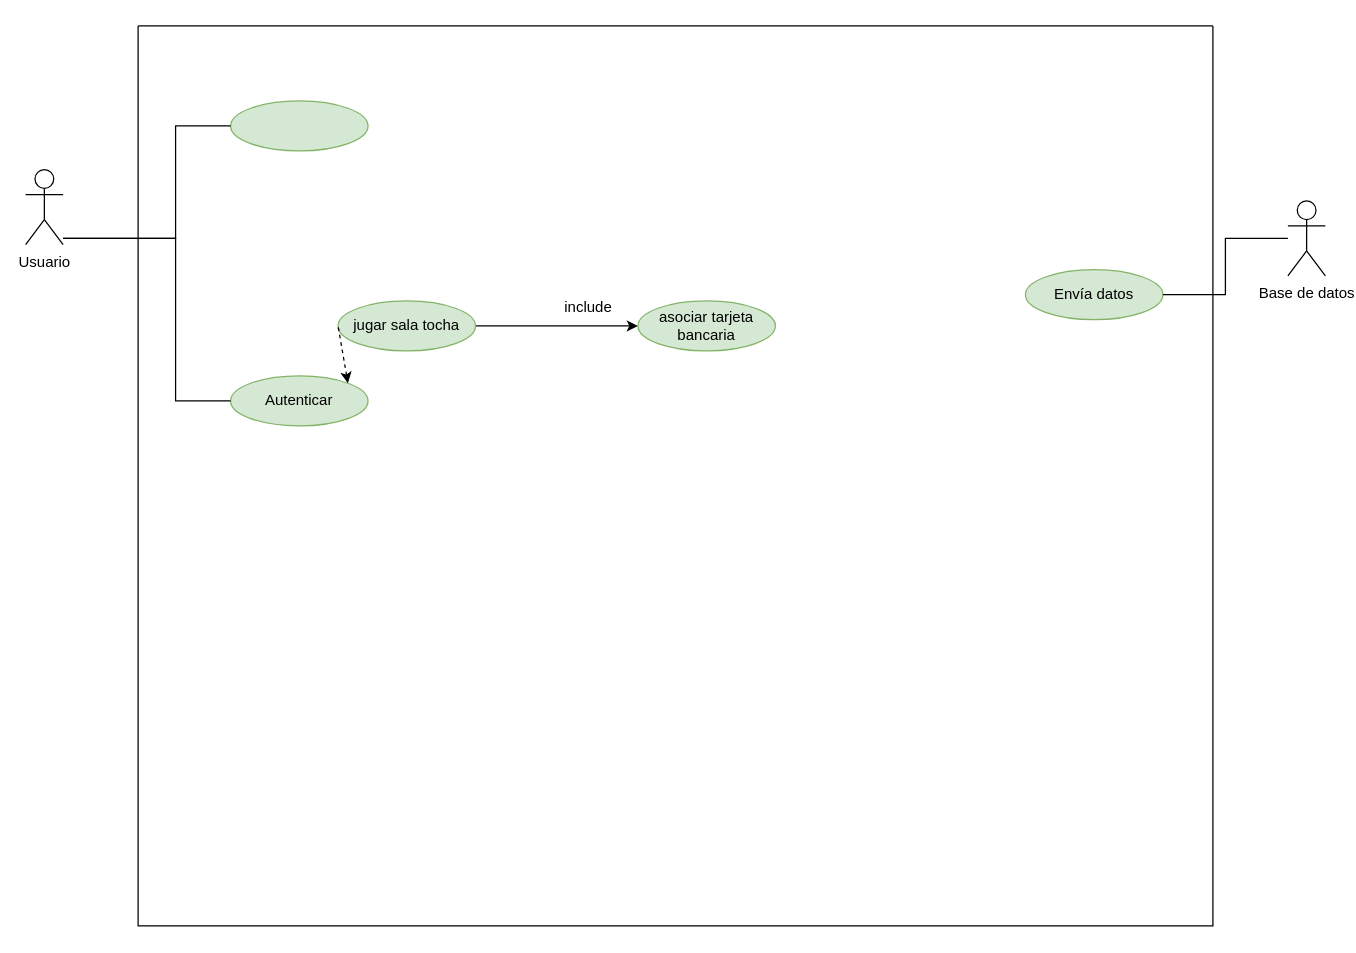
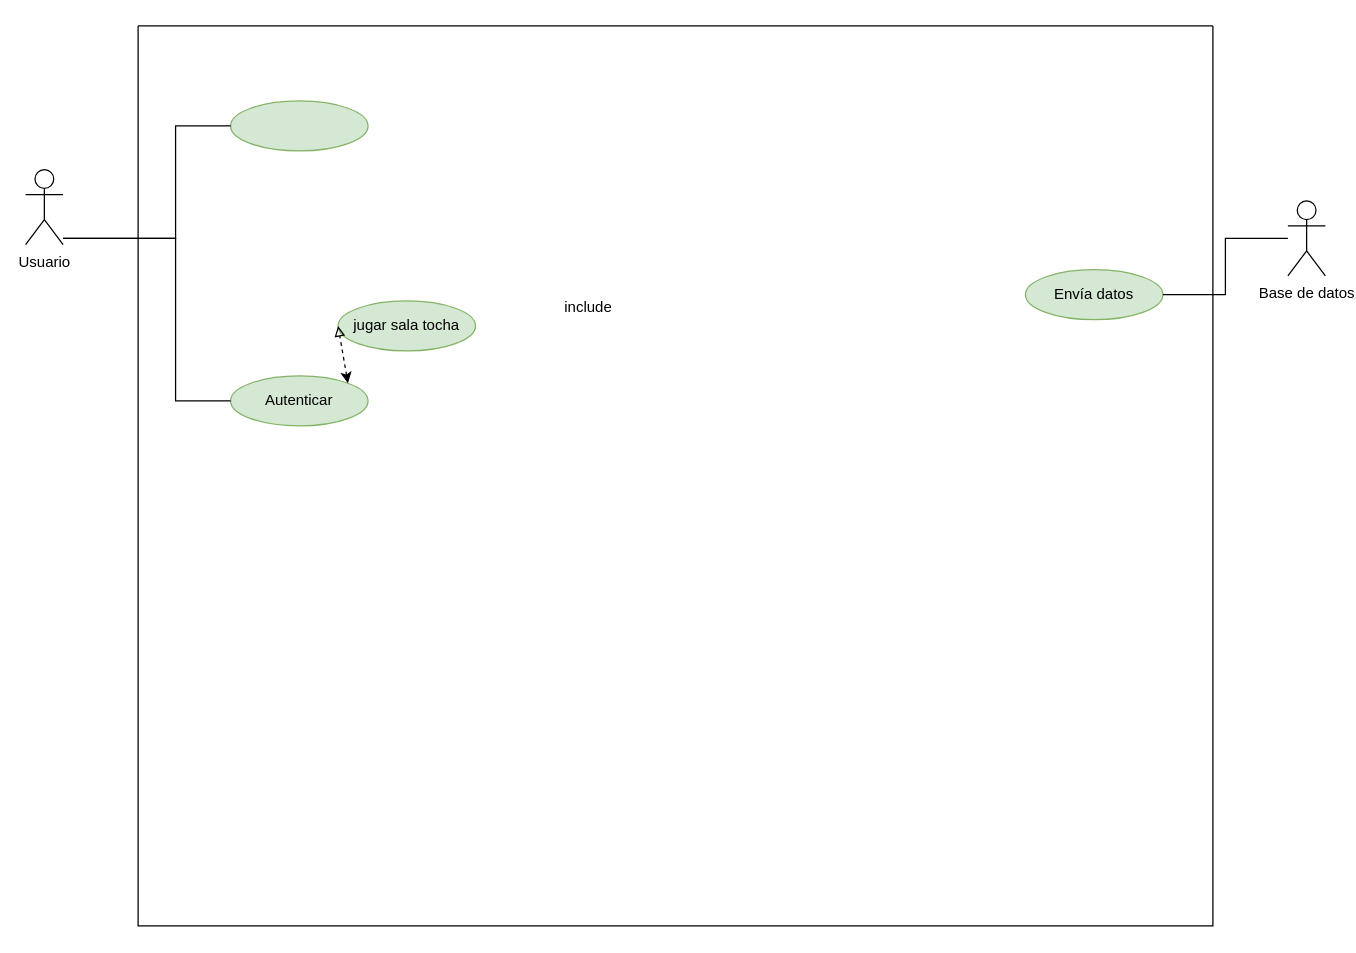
  <mxCell id="0" />
  <mxCell id="1" parent="0" />
  <mxCell id="2" value="" style="swimlane;startSize=0;" parent="1" vertex="1"><mxGeometry x="110" y="20" width="860" height="720" as="geometry" /></mxCell>
  <mxCell id="3" value="Autenticar" style="ellipse;whiteSpace=wrap;html=1;fillColor=#d5e8d4;strokeColor=#82b366;" parent="2" vertex="1"><mxGeometry x="74" y="280" width="110" height="40" as="geometry" /></mxCell>
  <mxCell id="4" value="Envía datos" style="ellipse;whiteSpace=wrap;html=1;fillColor=#d5e8d4;strokeColor=#82b366;" parent="2" vertex="1"><mxGeometry x="710" y="195" width="110" height="40" as="geometry" /></mxCell>
- <mxCell id="5" style="edgeStyle=orthogonalEdgeStyle;rounded=0;orthogonalLoop=1;jettySize=auto;html=1;entryX=0;entryY=0.5;entryDx=0;entryDy=0;" edge="1" parent="2" source="6" target="9"><mxGeometry relative="1" as="geometry" /></mxCell>
  <mxCell id="6" value="jugar sala tocha" style="ellipse;whiteSpace=wrap;html=1;fillColor=#d5e8d4;strokeColor=#82b366;" vertex="1" parent="2"><mxGeometry x="160" y="220" width="110" height="40" as="geometry" /></mxCell>
- <mxCell id="7" value="" style="endArrow=none;html=1;rounded=0;entryX=0;entryY=0.5;entryDx=0;entryDy=0;exitX=1;exitY=0;exitDx=0;exitDy=0;endFill=0;startArrow=classic;startFill=1;dashed=1;" edge="1" parent="2" source="3" target="6"><mxGeometry width="50" height="50" relative="1" as="geometry"><mxPoint x="230" y="320" as="sourcePoint" /><mxPoint x="280" y="270" as="targetPoint" /></mxGeometry></mxCell>
+ <mxCell id="7" value="" style="endArrow=block;html=1;rounded=0;entryX=0;entryY=0.5;entryDx=0;entryDy=0;exitX=1;exitY=0;exitDx=0;exitDy=0;endFill=0;startArrow=classic;startFill=1;dashed=1;" edge="1" parent="2" source="3" target="6"><mxGeometry width="50" height="50" relative="1" as="geometry"><mxPoint x="230" y="320" as="sourcePoint" /><mxPoint x="280" y="270" as="targetPoint" /></mxGeometry></mxCell>
  <mxCell id="8" value="" style="ellipse;whiteSpace=wrap;html=1;fillColor=#d5e8d4;strokeColor=#82b366;" vertex="1" parent="2"><mxGeometry x="74" y="60" width="110" height="40" as="geometry" /></mxCell>
- <mxCell id="9" value="asociar tarjeta bancaria" style="ellipse;whiteSpace=wrap;html=1;fillColor=#d5e8d4;strokeColor=#82b366;" vertex="1" parent="2"><mxGeometry x="400" y="220" width="110" height="40" as="geometry" /></mxCell>
  <mxCell id="10" value="include" style="text;html=1;align=center;verticalAlign=middle;resizable=0;points=[];autosize=1;strokeColor=none;fillColor=none;" vertex="1" parent="2"><mxGeometry x="330" y="210" width="60" height="30" as="geometry" /></mxCell>
  <mxCell id="11" style="edgeStyle=orthogonalEdgeStyle;rounded=0;orthogonalLoop=1;jettySize=auto;html=1;endArrow=none;endFill=0;entryX=0;entryY=0.5;entryDx=0;entryDy=0;" parent="1" source="13" target="3" edge="1"><mxGeometry relative="1" as="geometry"><mxPoint x="170" y="320" as="targetPoint" /><Array as="points"><mxPoint x="140" y="190" /><mxPoint x="140" y="320" /></Array></mxGeometry></mxCell>
  <mxCell id="12" style="edgeStyle=orthogonalEdgeStyle;rounded=0;orthogonalLoop=1;jettySize=auto;html=1;entryX=0;entryY=0.5;entryDx=0;entryDy=0;endArrow=none;endFill=0;" parent="1" source="13" target="8" edge="1"><mxGeometry relative="1" as="geometry"><mxPoint x="170" y="100" as="targetPoint" /><Array as="points"><mxPoint x="140" y="190" /><mxPoint x="140" y="100" /></Array></mxGeometry></mxCell>
  <mxCell id="13" value="&lt;div&gt;Usuario&lt;/div&gt;" style="shape=umlActor;verticalLabelPosition=bottom;verticalAlign=top;html=1;outlineConnect=0;" parent="1" vertex="1"><mxGeometry x="20" y="135" width="30" height="60" as="geometry" /></mxCell>
  <mxCell id="14" style="edgeStyle=orthogonalEdgeStyle;rounded=0;orthogonalLoop=1;jettySize=auto;html=1;entryX=1;entryY=0.5;entryDx=0;entryDy=0;endArrow=none;endFill=0;" parent="1" source="15" target="4" edge="1"><mxGeometry relative="1" as="geometry" /></mxCell>
  <mxCell id="15" value="&lt;div&gt;Base de datos&lt;/div&gt;" style="shape=umlActor;verticalLabelPosition=bottom;verticalAlign=top;html=1;outlineConnect=0;" parent="1" vertex="1"><mxGeometry x="1030" y="160" width="30" height="60" as="geometry" /></mxCell>
